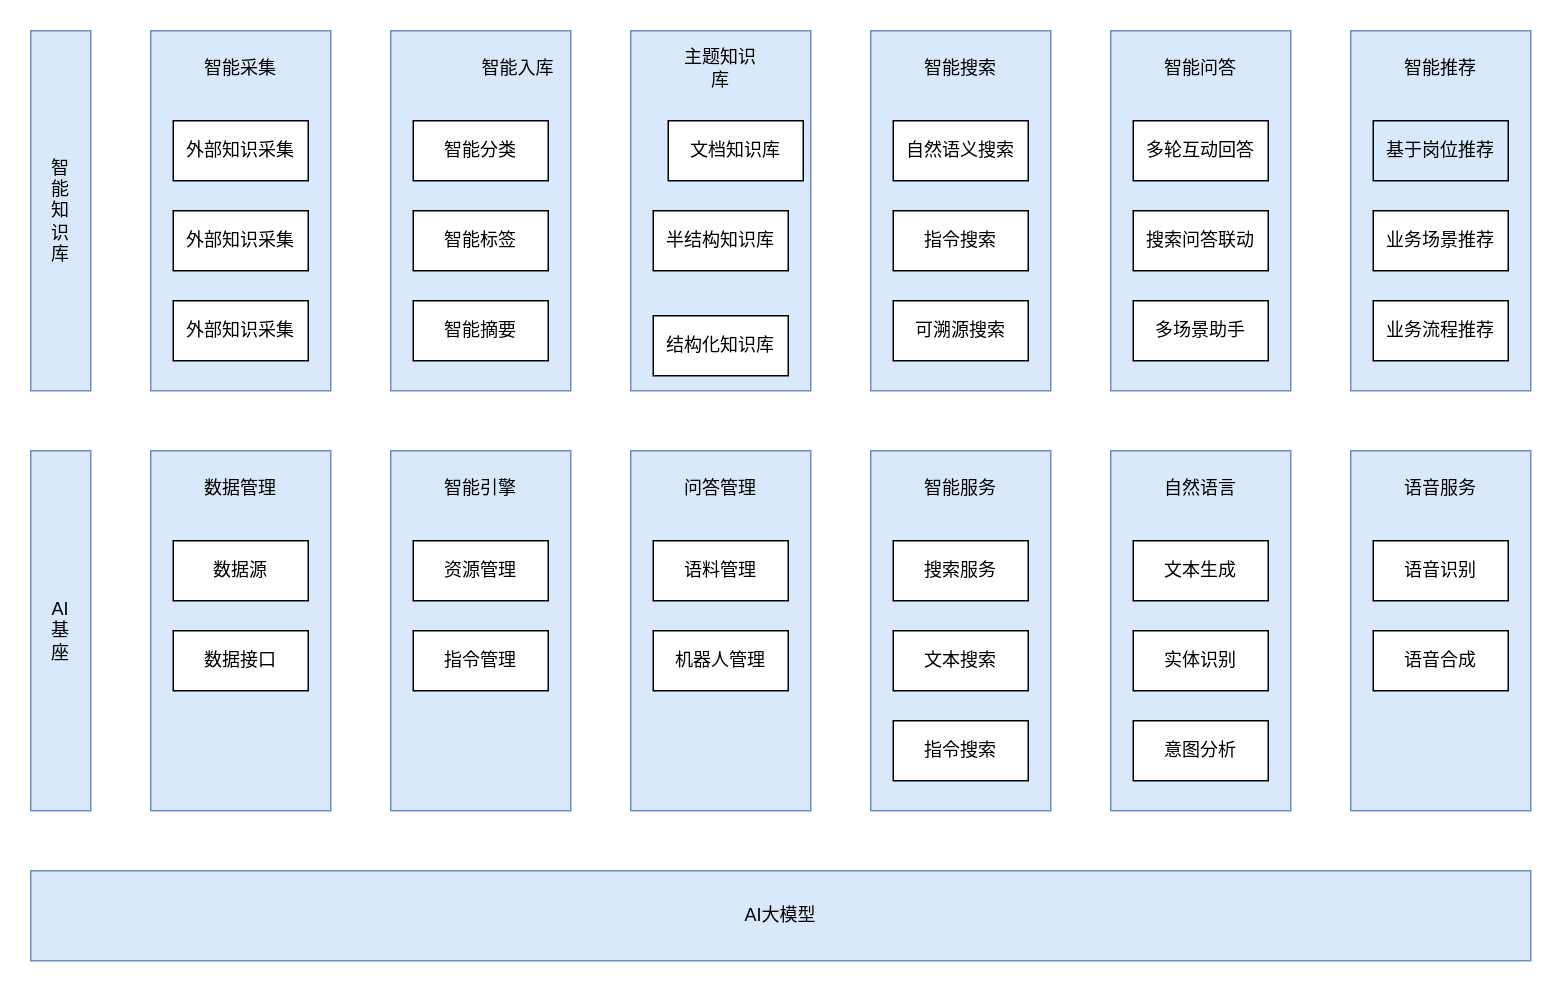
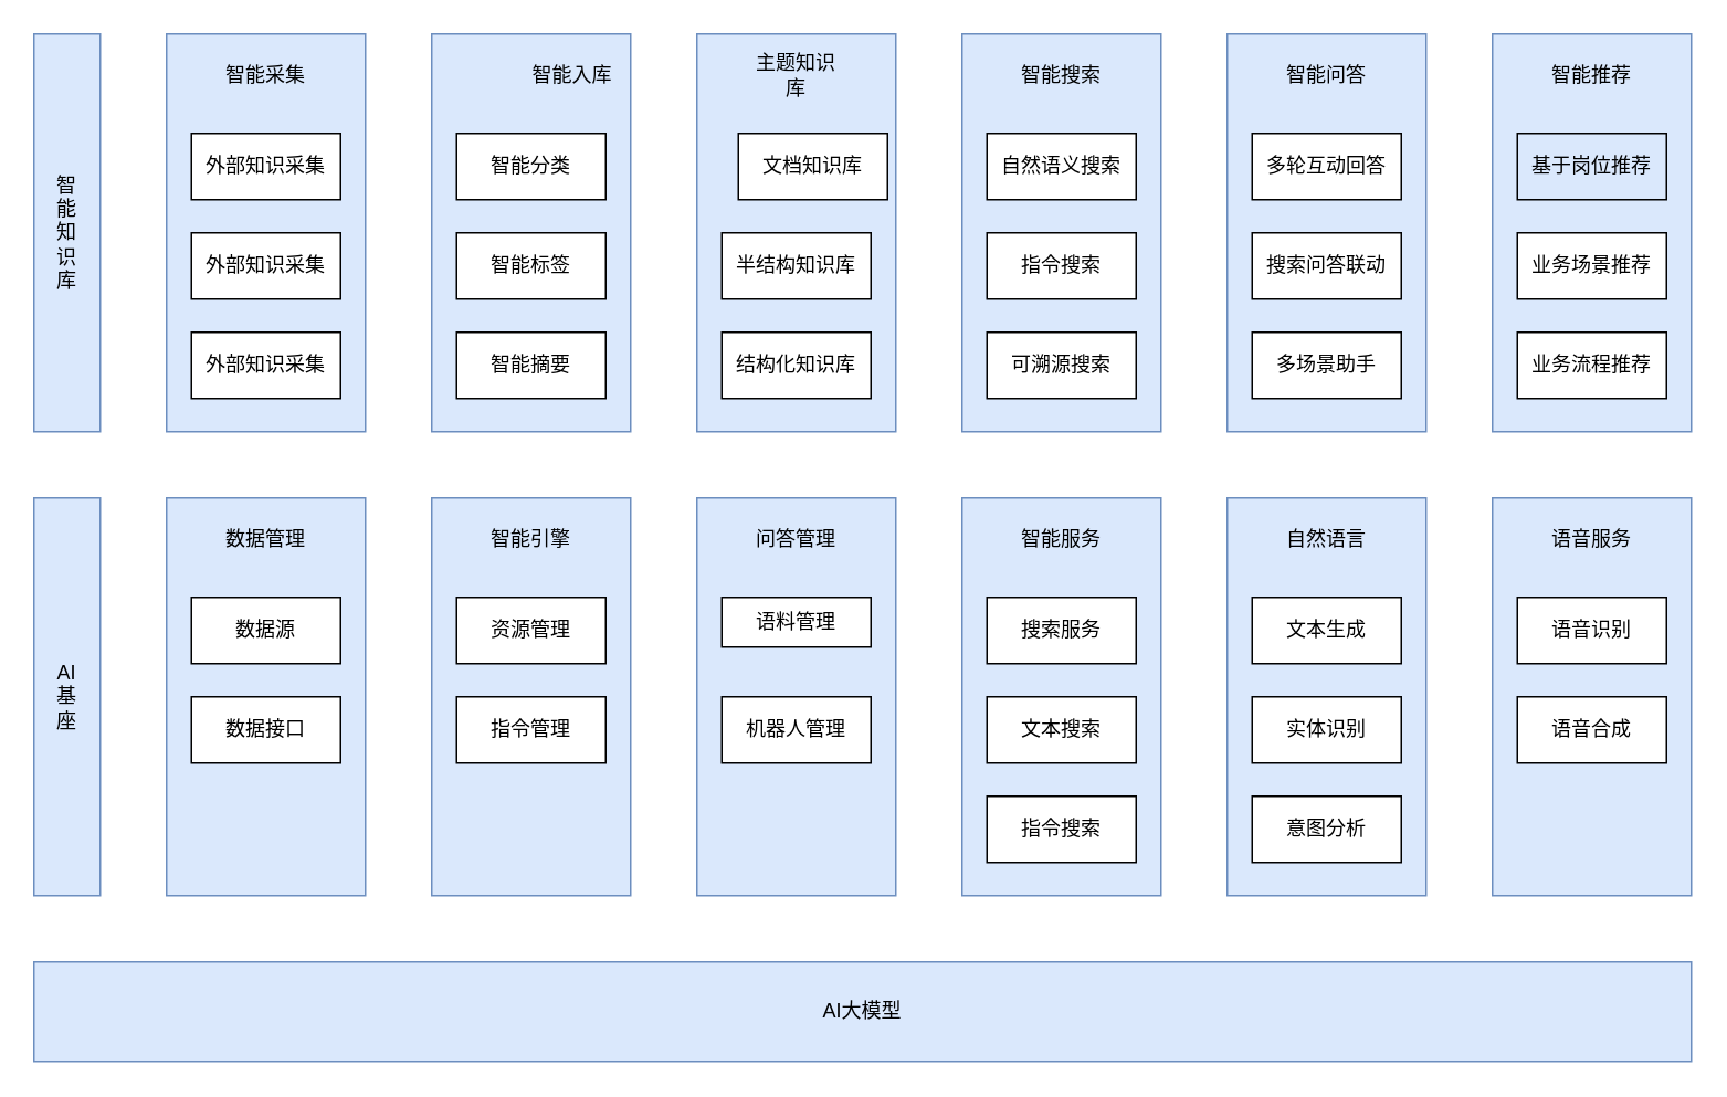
  <mxCell id="0" />
  <mxCell id="1" parent="0" />
  <mxCell id="2" value="AI大模型" style="rounded=0;whiteSpace=wrap;html=1;fillColor=#dae8fc;strokeColor=#6c8ebf;" vertex="1" parent="1"><mxGeometry x="20" y="580" width="1000" height="60" as="geometry" /></mxCell>
  <mxCell id="3" value="智&lt;div&gt;能&lt;/div&gt;&lt;div&gt;知&lt;/div&gt;&lt;div&gt;识&lt;/div&gt;&lt;div&gt;库&lt;/div&gt;" style="rounded=0;whiteSpace=wrap;html=1;fillColor=#dae8fc;strokeColor=#6c8ebf;" vertex="1" parent="1"><mxGeometry x="20" y="20" width="40" height="240" as="geometry" /></mxCell>
  <mxCell id="4" value="AI&lt;div&gt;基&lt;/div&gt;&lt;div&gt;座&lt;/div&gt;" style="rounded=0;whiteSpace=wrap;html=1;fillColor=#dae8fc;strokeColor=#6c8ebf;" vertex="1" parent="1"><mxGeometry x="20" y="300" width="40" height="240" as="geometry" /></mxCell>
  <mxCell id="5" value="" style="rounded=0;whiteSpace=wrap;html=1;fillColor=#dae8fc;strokeColor=#6c8ebf;" vertex="1" parent="1"><mxGeometry x="100" y="20" width="120" height="240" as="geometry" /></mxCell>
  <mxCell id="6" value="" style="rounded=0;whiteSpace=wrap;html=1;fillColor=#dae8fc;strokeColor=#6c8ebf;" vertex="1" parent="1"><mxGeometry x="900" y="300" width="120" height="240" as="geometry" /></mxCell>
  <mxCell id="7" value="" style="rounded=0;whiteSpace=wrap;html=1;fillColor=#dae8fc;strokeColor=#6c8ebf;" vertex="1" parent="1"><mxGeometry x="740" y="300" width="120" height="240" as="geometry" /></mxCell>
  <mxCell id="8" value="" style="rounded=0;whiteSpace=wrap;html=1;fillColor=#dae8fc;strokeColor=#6c8ebf;" vertex="1" parent="1"><mxGeometry x="420" y="300" width="120" height="240" as="geometry" /></mxCell>
  <mxCell id="9" value="" style="rounded=0;whiteSpace=wrap;html=1;fillColor=#dae8fc;strokeColor=#6c8ebf;" vertex="1" parent="1"><mxGeometry x="260" y="300" width="120" height="240" as="geometry" /></mxCell>
  <mxCell id="10" value="" style="rounded=0;whiteSpace=wrap;html=1;fillColor=#dae8fc;strokeColor=#6c8ebf;" vertex="1" parent="1"><mxGeometry x="100" y="300" width="120" height="240" as="geometry" /></mxCell>
  <mxCell id="11" value="" style="rounded=0;whiteSpace=wrap;html=1;fillColor=#dae8fc;strokeColor=#6c8ebf;" vertex="1" parent="1"><mxGeometry x="580" y="300" width="120" height="240" as="geometry" /></mxCell>
  <mxCell id="12" value="" style="rounded=0;whiteSpace=wrap;html=1;fillColor=#dae8fc;strokeColor=#6c8ebf;" vertex="1" parent="1"><mxGeometry x="260" y="20" width="120" height="240" as="geometry" /></mxCell>
  <mxCell id="13" value="" style="rounded=0;whiteSpace=wrap;html=1;fillColor=#dae8fc;strokeColor=#6c8ebf;" vertex="1" parent="1"><mxGeometry x="420" y="20" width="120" height="240" as="geometry" /></mxCell>
  <mxCell id="14" value="" style="rounded=0;whiteSpace=wrap;html=1;fillColor=#dae8fc;strokeColor=#6c8ebf;" vertex="1" parent="1"><mxGeometry x="580" y="20" width="120" height="240" as="geometry" /></mxCell>
  <mxCell id="15" value="" style="rounded=0;whiteSpace=wrap;html=1;fillColor=#dae8fc;strokeColor=#6c8ebf;" vertex="1" parent="1"><mxGeometry x="740" y="20" width="120" height="240" as="geometry" /></mxCell>
  <mxCell id="16" value="" style="rounded=0;whiteSpace=wrap;html=1;fillColor=#dae8fc;strokeColor=#6c8ebf;" vertex="1" parent="1"><mxGeometry x="900" y="20" width="120" height="240" as="geometry" /></mxCell>
  <mxCell id="17" value="智能采集" style="text;html=1;align=center;verticalAlign=middle;whiteSpace=wrap;rounded=0;" vertex="1" parent="1"><mxGeometry x="130" y="30" width="60" height="30" as="geometry" /></mxCell>
  <mxCell id="18" value="智能入库" style="text;html=1;align=center;verticalAlign=middle;whiteSpace=wrap;rounded=0;" vertex="1" parent="1"><mxGeometry x="315" y="30" width="60" height="30" as="geometry" /></mxCell>
  <mxCell id="19" value="主题知识库" style="text;html=1;align=center;verticalAlign=middle;whiteSpace=wrap;rounded=0;" vertex="1" parent="1"><mxGeometry x="450" y="30" width="60" height="30" as="geometry" /></mxCell>
  <mxCell id="20" value="智能搜索" style="text;html=1;align=center;verticalAlign=middle;whiteSpace=wrap;rounded=0;" vertex="1" parent="1"><mxGeometry x="610" y="30" width="60" height="30" as="geometry" /></mxCell>
  <mxCell id="21" value="智能问答" style="text;html=1;align=center;verticalAlign=middle;whiteSpace=wrap;rounded=0;" vertex="1" parent="1"><mxGeometry x="770" y="30" width="60" height="30" as="geometry" /></mxCell>
  <mxCell id="22" value="智能推荐" style="text;html=1;align=center;verticalAlign=middle;whiteSpace=wrap;rounded=0;" vertex="1" parent="1"><mxGeometry x="930" y="30" width="60" height="30" as="geometry" /></mxCell>
  <mxCell id="23" value="外部知识采集" style="rounded=0;whiteSpace=wrap;html=1;" vertex="1" parent="1"><mxGeometry x="115" y="80" width="90" height="40" as="geometry" /></mxCell>
  <mxCell id="24" value="外部知识采集" style="rounded=0;whiteSpace=wrap;html=1;" vertex="1" parent="1"><mxGeometry x="115" y="140" width="90" height="40" as="geometry" /></mxCell>
  <mxCell id="25" value="外部知识采集" style="rounded=0;whiteSpace=wrap;html=1;" vertex="1" parent="1"><mxGeometry x="115" y="200" width="90" height="40" as="geometry" /></mxCell>
  <mxCell id="26" value="智能分类" style="rounded=0;whiteSpace=wrap;html=1;" vertex="1" parent="1"><mxGeometry x="275" y="80" width="90" height="40" as="geometry" /></mxCell>
  <mxCell id="27" value="智能标签" style="rounded=0;whiteSpace=wrap;html=1;" vertex="1" parent="1"><mxGeometry x="275" y="140" width="90" height="40" as="geometry" /></mxCell>
  <mxCell id="28" value="智能摘要" style="rounded=0;whiteSpace=wrap;html=1;" vertex="1" parent="1"><mxGeometry x="275" y="200" width="90" height="40" as="geometry" /></mxCell>
  <mxCell id="29" value="文档知识库" style="rounded=0;whiteSpace=wrap;html=1;" vertex="1" parent="1"><mxGeometry x="445" y="80" width="90" height="40" as="geometry" /></mxCell>
  <mxCell id="30" value="半结构知识库" style="rounded=0;whiteSpace=wrap;html=1;" vertex="1" parent="1"><mxGeometry x="435" y="140" width="90" height="40" as="geometry" /></mxCell>
- <mxCell id="31" value="结构化知识库" style="rounded=0;whiteSpace=wrap;html=1;" vertex="1" parent="1"><mxGeometry x="435" y="210" width="90" height="40" as="geometry" /></mxCell>
+ <mxCell id="31" value="结构化知识库" style="rounded=0;whiteSpace=wrap;html=1;" vertex="1" parent="1"><mxGeometry x="435" y="200" width="90" height="40" as="geometry" /></mxCell>
  <mxCell id="32" value="自然语义搜索" style="rounded=0;whiteSpace=wrap;html=1;" vertex="1" parent="1"><mxGeometry x="595" y="80" width="90" height="40" as="geometry" /></mxCell>
  <mxCell id="33" value="指令搜索" style="rounded=0;whiteSpace=wrap;html=1;" vertex="1" parent="1"><mxGeometry x="595" y="140" width="90" height="40" as="geometry" /></mxCell>
  <mxCell id="34" value="可溯源搜索" style="rounded=0;whiteSpace=wrap;html=1;" vertex="1" parent="1"><mxGeometry x="595" y="200" width="90" height="40" as="geometry" /></mxCell>
  <mxCell id="35" value="多轮互动回答" style="rounded=0;whiteSpace=wrap;html=1;" vertex="1" parent="1"><mxGeometry x="755" y="80" width="90" height="40" as="geometry" /></mxCell>
  <mxCell id="36" value="搜索问答联动" style="rounded=0;whiteSpace=wrap;html=1;" vertex="1" parent="1"><mxGeometry x="755" y="140" width="90" height="40" as="geometry" /></mxCell>
  <mxCell id="37" value="多场景助手" style="rounded=0;whiteSpace=wrap;html=1;" vertex="1" parent="1"><mxGeometry x="755" y="200" width="90" height="40" as="geometry" /></mxCell>
  <mxCell id="38" value="基于岗位推荐" style="rounded=0;whiteSpace=wrap;html=1;fillColor=#dae8fc;" vertex="1" parent="1"><mxGeometry x="915" y="80" width="90" height="40" as="geometry" /></mxCell>
  <mxCell id="39" value="业务场景推荐" style="rounded=0;whiteSpace=wrap;html=1;" vertex="1" parent="1"><mxGeometry x="915" y="140" width="90" height="40" as="geometry" /></mxCell>
  <mxCell id="40" value="业务流程推荐" style="rounded=0;whiteSpace=wrap;html=1;" vertex="1" parent="1"><mxGeometry x="915" y="200" width="90" height="40" as="geometry" /></mxCell>
  <mxCell id="41" value="数据源" style="rounded=0;whiteSpace=wrap;html=1;" vertex="1" parent="1"><mxGeometry x="115" y="360" width="90" height="40" as="geometry" /></mxCell>
  <mxCell id="42" value="数据接口" style="rounded=0;whiteSpace=wrap;html=1;" vertex="1" parent="1"><mxGeometry x="115" y="420" width="90" height="40" as="geometry" /></mxCell>
  <mxCell id="43" value="数据管理" style="text;html=1;align=center;verticalAlign=middle;whiteSpace=wrap;rounded=0;" vertex="1" parent="1"><mxGeometry x="130" y="310" width="60" height="30" as="geometry" /></mxCell>
  <mxCell id="44" value="资源管理" style="rounded=0;whiteSpace=wrap;html=1;" vertex="1" parent="1"><mxGeometry x="275" y="360" width="90" height="40" as="geometry" /></mxCell>
  <mxCell id="45" value="指令管理" style="rounded=0;whiteSpace=wrap;html=1;" vertex="1" parent="1"><mxGeometry x="275" y="420" width="90" height="40" as="geometry" /></mxCell>
  <mxCell id="46" value="智能引擎" style="text;html=1;align=center;verticalAlign=middle;whiteSpace=wrap;rounded=0;" vertex="1" parent="1"><mxGeometry x="290" y="310" width="60" height="30" as="geometry" /></mxCell>
- <mxCell id="47" value="语料管理" style="rounded=0;whiteSpace=wrap;html=1;" vertex="1" parent="1"><mxGeometry x="435" y="360" width="90" height="40" as="geometry" /></mxCell>
+ <mxCell id="47" value="语料管理" style="rounded=0;whiteSpace=wrap;html=1;" vertex="1" parent="1"><mxGeometry x="435" y="360" width="90" height="30" as="geometry" /></mxCell>
  <mxCell id="48" value="机器人管理" style="rounded=0;whiteSpace=wrap;html=1;" vertex="1" parent="1"><mxGeometry x="435" y="420" width="90" height="40" as="geometry" /></mxCell>
  <mxCell id="49" value="问答管理" style="text;html=1;align=center;verticalAlign=middle;whiteSpace=wrap;rounded=0;" vertex="1" parent="1"><mxGeometry x="450" y="310" width="60" height="30" as="geometry" /></mxCell>
  <mxCell id="50" value="搜索服务" style="rounded=0;whiteSpace=wrap;html=1;" vertex="1" parent="1"><mxGeometry x="595" y="360" width="90" height="40" as="geometry" /></mxCell>
  <mxCell id="51" value="文本搜索" style="rounded=0;whiteSpace=wrap;html=1;" vertex="1" parent="1"><mxGeometry x="595" y="420" width="90" height="40" as="geometry" /></mxCell>
  <mxCell id="52" value="指令搜索" style="rounded=0;whiteSpace=wrap;html=1;" vertex="1" parent="1"><mxGeometry x="595" y="480" width="90" height="40" as="geometry" /></mxCell>
  <mxCell id="53" value="智能服务" style="text;html=1;align=center;verticalAlign=middle;whiteSpace=wrap;rounded=0;" vertex="1" parent="1"><mxGeometry x="610" y="310" width="60" height="30" as="geometry" /></mxCell>
  <mxCell id="54" value="文本生成" style="rounded=0;whiteSpace=wrap;html=1;" vertex="1" parent="1"><mxGeometry x="755" y="360" width="90" height="40" as="geometry" /></mxCell>
  <mxCell id="55" value="实体识别" style="rounded=0;whiteSpace=wrap;html=1;" vertex="1" parent="1"><mxGeometry x="755" y="420" width="90" height="40" as="geometry" /></mxCell>
  <mxCell id="56" value="意图分析" style="rounded=0;whiteSpace=wrap;html=1;" vertex="1" parent="1"><mxGeometry x="755" y="480" width="90" height="40" as="geometry" /></mxCell>
  <mxCell id="57" value="自然语言" style="text;html=1;align=center;verticalAlign=middle;whiteSpace=wrap;rounded=0;" vertex="1" parent="1"><mxGeometry x="770" y="310" width="60" height="30" as="geometry" /></mxCell>
  <mxCell id="58" value="语音识别" style="rounded=0;whiteSpace=wrap;html=1;" vertex="1" parent="1"><mxGeometry x="915" y="360" width="90" height="40" as="geometry" /></mxCell>
  <mxCell id="59" value="语音合成" style="rounded=0;whiteSpace=wrap;html=1;" vertex="1" parent="1"><mxGeometry x="915" y="420" width="90" height="40" as="geometry" /></mxCell>
  <mxCell id="60" value="语音服务" style="text;html=1;align=center;verticalAlign=middle;whiteSpace=wrap;rounded=0;" vertex="1" parent="1"><mxGeometry x="930" y="310" width="60" height="30" as="geometry" /></mxCell>
